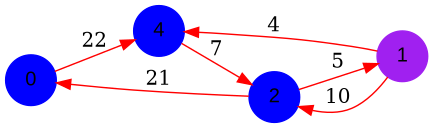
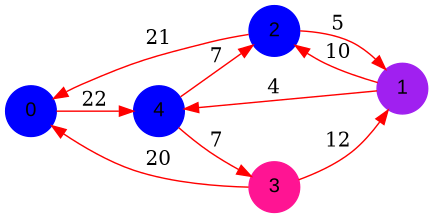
  digraph {
    rankdir=LR
    node [color=blue fontname=Arial shape=circle style=filled]
    edge [color=red]
    0
    4
    1 [color=purple]
    2
+   3 [color=deeppink]
    0 -> 4 [label=22]
    4 -> 2 [label=7]
+   4 -> 3 [label=7]
    1 -> 4 [label=4]
    1 -> 2 [label=10]
    2 -> 0 [label=21]
    2 -> 1 [label=5]
+   3 -> 0 [label=20]
+   3 -> 1 [label=12]
  }
